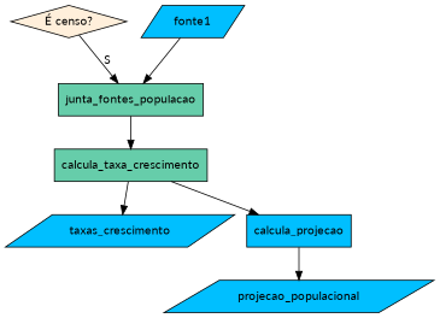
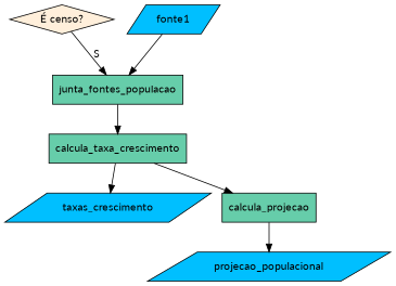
  digraph {
    fontname=Lato
    node [fillcolor=aquamarine3 fontname=Lato shape=box style=filled]
    edge [fontname=Lato]
    n1 [fillcolor=antiquewhite1 label="É censo?" shape=diamond]
    junta_fontes_populacao
    calcula_taxa_crescimento
    fonte1 [fillcolor=deepskyblue shape=parallelogram]
    taxas_crescimento [fillcolor=deepskyblue shape=parallelogram]
    projecao_populacional [fillcolor=deepskyblue shape=parallelogram]
-   calcula_projecao [fillcolor=deepskyblue]
+   calcula_projecao
    n1 -> junta_fontes_populacao [label=S]
    junta_fontes_populacao -> calcula_taxa_crescimento
    calcula_taxa_crescimento -> taxas_crescimento
    calcula_taxa_crescimento -> calcula_projecao
    fonte1 -> junta_fontes_populacao
    calcula_projecao -> projecao_populacional
  }
